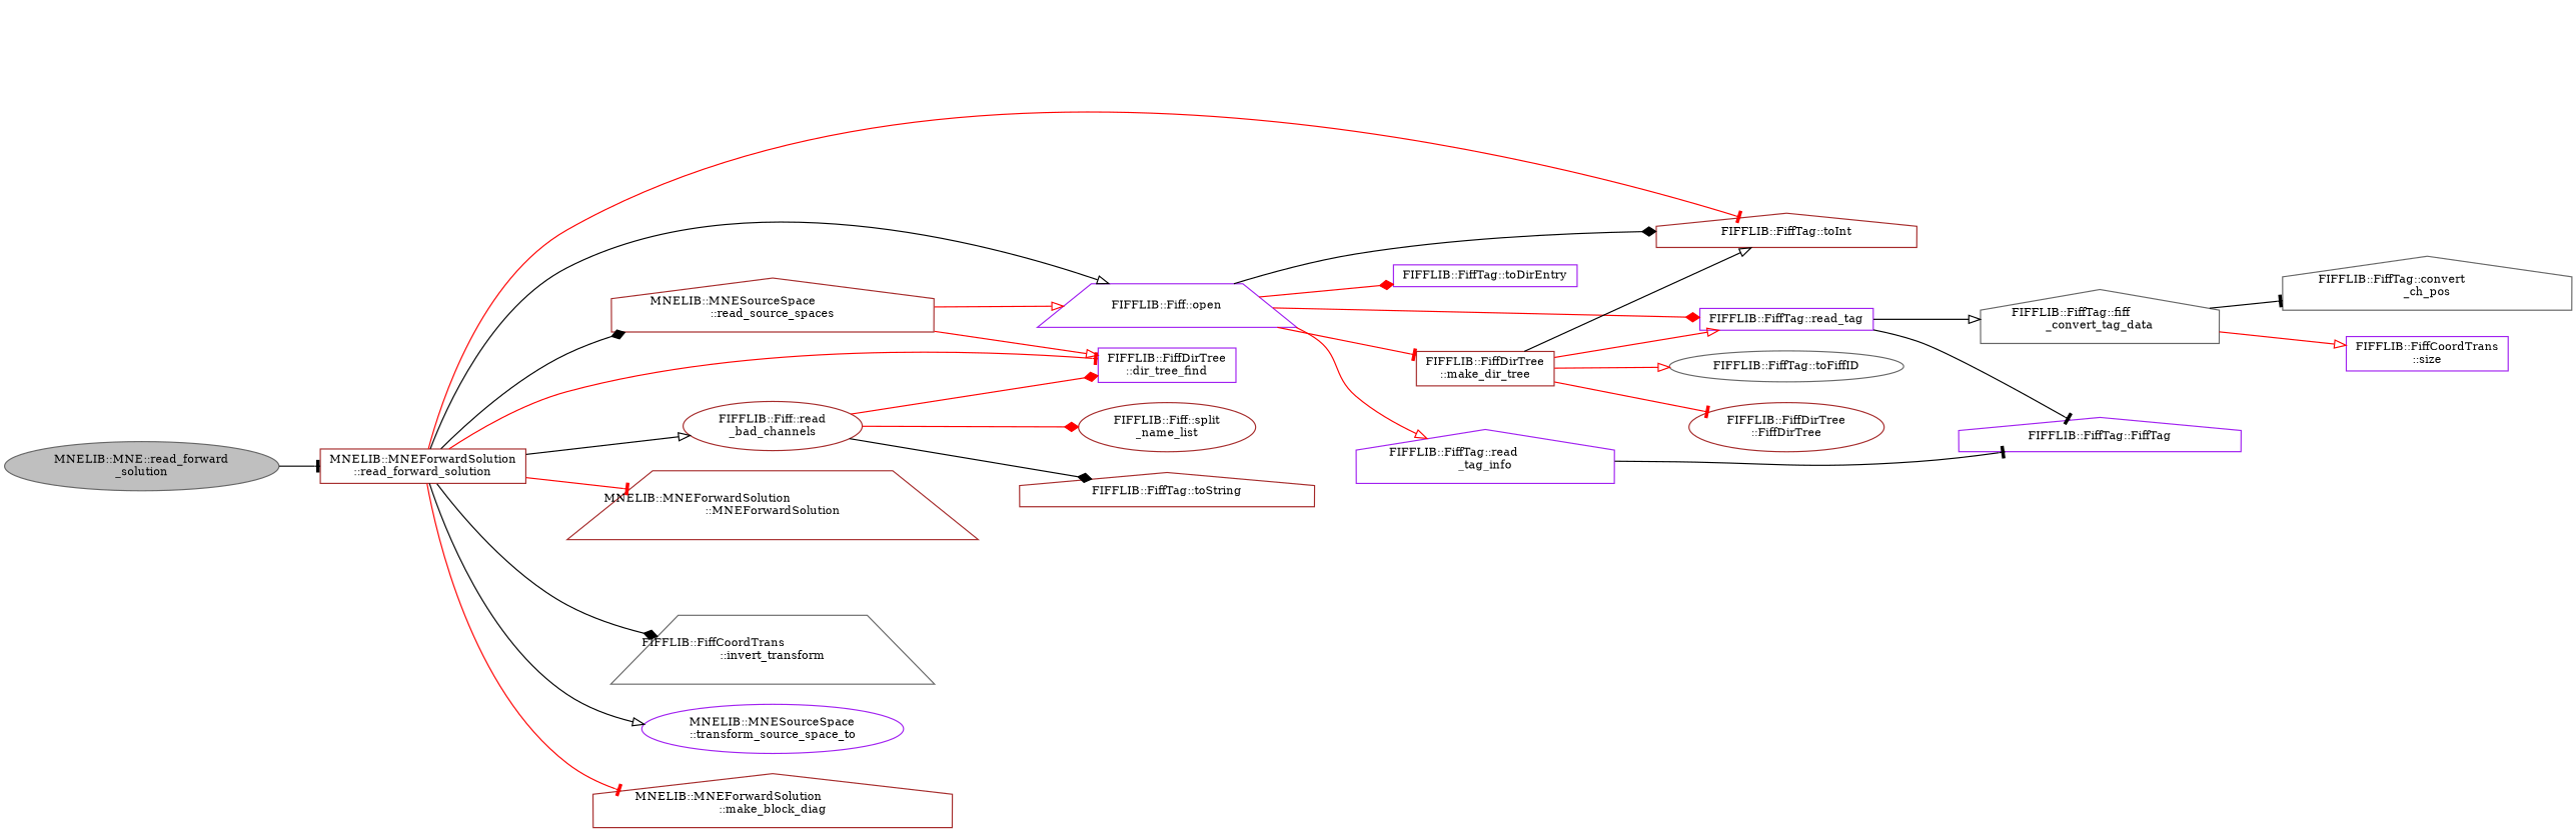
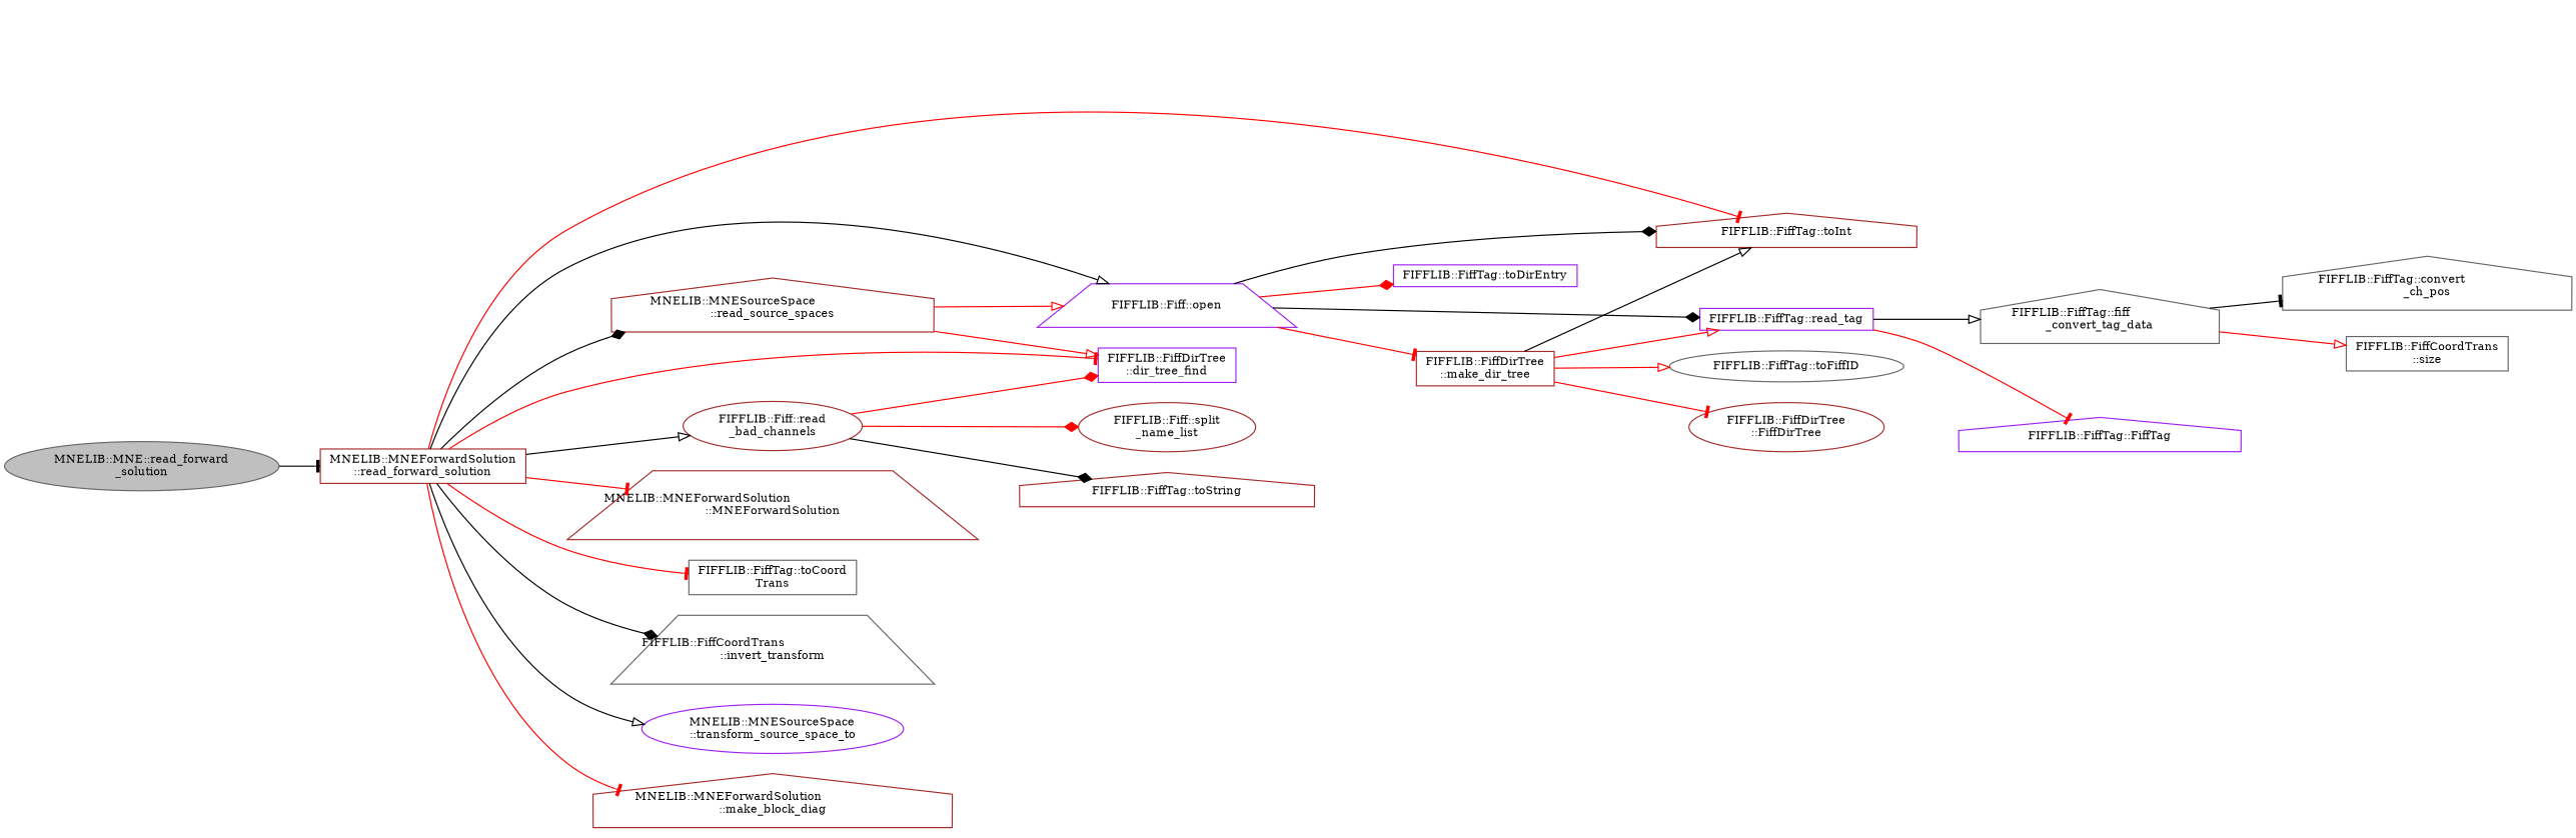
  digraph {
    fontname="DejaVu Serif"
    rankdir=LR
    node [color=brown fillcolor=white fontname="DejaVu Serif" fontsize=10 shape=house style=filled]
    edge [arrowhead=tee color=red fontname="DejaVu Serif" fontsize=10 labelfontname=Helvetica labelfontsize=10 style=solid]
    n1 [color=gray40 fillcolor=grey75 fontcolor=black height=0.2 label="MNELIB::MNE::read_forward\l_solution" shape=ellipse width=0.4]
    n2 [height=0.2 label="MNELIB::MNEForwardSolution\l::read_forward_solution" shape=box width=0.4]
    n3 [color=purple height=0.2 label="FIFFLIB::Fiff::open" shape=trapezium width=0.4]
    n4 [height=0.2 label="FIFFLIB::FiffTag::toInt" width=0.4]
    n5 [color=purple height=0.2 label="FIFFLIB::FiffDirTree\l::dir_tree_find" shape=box width=0.4]
    n6 [height=0.2 label="MNELIB::MNESourceSpace\l::read_source_spaces" width=0.4]
    n7 [height=0.2 label="FIFFLIB::Fiff::read\l_bad_channels" shape=ellipse width=0.4]
    n8 [height=0.2 label="MNELIB::MNEForwardSolution\l::MNEForwardSolution" shape=trapezium width=0.4]
+   n9 [color=gray40 height=0.2 label="FIFFLIB::FiffTag::toCoord\lTrans" shape=box width=0.4]
    n10 [color=gray40 height=0.2 label="FIFFLIB::FiffCoordTrans\l::invert_transform" shape=trapezium width=0.4]
    n11 [color=purple height=0.2 label="MNELIB::MNESourceSpace\l::transform_source_space_to" shape=ellipse width=0.4]
    n12 [height=0.2 label="MNELIB::MNEForwardSolution\l::make_block_diag" width=0.4]
-   n13 [color=purple height=0.2 label="FIFFLIB::FiffTag::read\l_tag_info" width=0.4]
    n14 [color=purple height=0.2 label="FIFFLIB::FiffTag::read_tag" shape=box width=0.4]
    n15 [color=purple height=0.2 label="FIFFLIB::FiffTag::toDirEntry" shape=box width=0.4]
    n16 [height=0.2 label="FIFFLIB::FiffDirTree\l::make_dir_tree" shape=box width=0.4]
    n17 [height=0.2 label="FIFFLIB::Fiff::split\l_name_list" shape=ellipse width=0.4]
    n18 [height=0.2 label="FIFFLIB::FiffTag::toString" width=0.4]
    n19 [color=purple height=0.2 label="FIFFLIB::FiffTag::FiffTag" width=0.4]
    n20 [color=gray40 height=0.2 label="FIFFLIB::FiffTag::fiff\l_convert_tag_data" width=0.4]
    n21 [height=0.2 label="FIFFLIB::FiffDirTree\l::FiffDirTree" shape=ellipse width=0.4]
    n22 [color=gray40 height=0.2 label="FIFFLIB::FiffTag::toFiffID" shape=ellipse width=0.4]
    n23 [color=gray40 height=0.2 label="FIFFLIB::FiffTag::convert\l_ch_pos" width=0.4]
-   n24 [color=purple height=0.2 label="FIFFLIB::FiffCoordTrans\l::size" shape=box width=0.4]
+   n24 [color=gray40 height=0.2 label="FIFFLIB::FiffCoordTrans\l::size" shape=box width=0.4]
    n1 -> n2 [color=black]
    n2 -> n3 [arrowhead=onormal color=black]
    n2 -> n4
    n2 -> n5
    n2 -> n6 [arrowhead=diamond color=black]
    n2 -> n7 [arrowhead=onormal color=black]
    n2 -> n8
+   n2 -> n9
    n2 -> n10 [arrowhead=diamond color=black]
    n2 -> n11 [arrowhead=onormal color=black]
    n2 -> n12
    n3 -> n4 [arrowhead=diamond color=black]
-   n3 -> n13 [arrowhead=onormal]
-   n3 -> n14 [arrowhead=diamond]
+   n3 -> n14 [arrowhead=diamond color=black]
    n3 -> n15 [arrowhead=diamond]
    n3 -> n16
    n6 -> n3 [arrowhead=onormal]
    n6 -> n5 [arrowhead=onormal]
    n7 -> n5 [arrowhead=diamond]
    n7 -> n17 [arrowhead=diamond]
    n7 -> n18 [arrowhead=diamond color=black]
-   n13 -> n19 [color=black]
-   n14 -> n19 [color=black]
+   n14 -> n19
    n14 -> n20 [arrowhead=onormal color=black]
    n16 -> n4 [arrowhead=onormal color=black]
    n16 -> n14 [arrowhead=onormal]
    n16 -> n21
    n16 -> n22 [arrowhead=onormal]
    n20 -> n23 [color=black]
    n20 -> n24 [arrowhead=onormal]
  }
